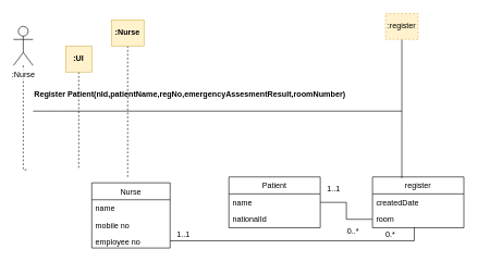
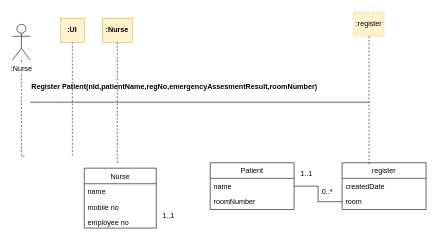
  <mxCell id="0" />
  <mxCell id="1" parent="0" />
  <mxCell id="2" style="edgeStyle=orthogonalEdgeStyle;rounded=0;orthogonalLoop=1;jettySize=auto;html=1;dashed=1;endArrow=none;endFill=0;" edge="1" parent="1" source="3"><mxGeometry relative="1" as="geometry"><mxPoint x="40" y="260" as="targetPoint" /><Array as="points"><mxPoint x="35" y="260" /></Array></mxGeometry></mxCell>
  <mxCell id="3" value=":Nurse" style="shape=umlActor;verticalLabelPosition=bottom;labelBackgroundColor=#ffffff;verticalAlign=top;html=1;outlineConnect=0;" vertex="1" parent="1"><mxGeometry x="20" y="40" width="30" height="60" as="geometry" /></mxCell>
  <mxCell id="4" style="edgeStyle=orthogonalEdgeStyle;rounded=0;orthogonalLoop=1;jettySize=auto;html=1;dashed=1;endArrow=none;endFill=0;" edge="1" parent="1" source="5"><mxGeometry relative="1" as="geometry"><mxPoint x="120" y="260" as="targetPoint" /></mxGeometry></mxCell>
- <mxCell id="5" value="&lt;b&gt;:UI&lt;/b&gt;" style="rounded=0;whiteSpace=wrap;html=1;fillColor=#fff2cc;strokeColor=#d6b656;" vertex="1" parent="1"><mxGeometry x="100" y="70" width="40" height="40" as="geometry" /></mxCell>
+ <mxCell id="5" value="&lt;b&gt;:UI&lt;/b&gt;" style="rounded=0;whiteSpace=wrap;html=1;fillColor=#fff2cc;strokeColor=#d6b656;" vertex="1" parent="1"><mxGeometry x="100" y="30" width="40" height="40" as="geometry" /></mxCell>
  <mxCell id="6" style="edgeStyle=orthogonalEdgeStyle;rounded=0;orthogonalLoop=1;jettySize=auto;html=1;entryX=0.458;entryY=-0.067;entryDx=0;entryDy=0;entryPerimeter=0;dashed=1;endArrow=none;endFill=0;" edge="1" parent="1" source="7" target="8"><mxGeometry relative="1" as="geometry" /></mxCell>
  <mxCell id="7" value="&lt;b&gt;:Nurse&lt;/b&gt;" style="rounded=0;whiteSpace=wrap;html=1;fillColor=#fff2cc;strokeColor=#d6b656;" vertex="1" parent="1"><mxGeometry x="170" y="30" width="50" height="40" as="geometry" /></mxCell>
  <mxCell id="8" value="Nurse" style="swimlane;fontStyle=0;childLayout=stackLayout;horizontal=1;startSize=26;fillColor=none;horizontalStack=0;resizeParent=1;resizeParentMax=0;resizeLast=0;collapsible=1;marginBottom=0;" vertex="1" parent="1"><mxGeometry x="140" y="280" width="120" height="100" as="geometry" /></mxCell>
  <mxCell id="9" value="name" style="text;strokeColor=none;fillColor=none;align=left;verticalAlign=top;spacingLeft=4;spacingRight=4;overflow=hidden;rotatable=0;points=[[0,0.5],[1,0.5]];portConstraint=eastwest;" vertex="1" parent="8"><mxGeometry y="26" width="120" height="26" as="geometry" /></mxCell>
  <mxCell id="10" value="mobile no" style="text;strokeColor=none;fillColor=none;align=left;verticalAlign=top;spacingLeft=4;spacingRight=4;overflow=hidden;rotatable=0;points=[[0,0.5],[1,0.5]];portConstraint=eastwest;" vertex="1" parent="8"><mxGeometry y="52" width="120" height="26" as="geometry" /></mxCell>
  <mxCell id="11" value="employee no" style="text;strokeColor=none;fillColor=none;align=left;verticalAlign=top;spacingLeft=4;spacingRight=4;overflow=hidden;rotatable=0;points=[[0,0.5],[1,0.5]];portConstraint=eastwest;" vertex="1" parent="8"><mxGeometry y="78" width="120" height="22" as="geometry" /></mxCell>
  <mxCell id="12" style="edgeStyle=orthogonalEdgeStyle;rounded=0;orthogonalLoop=1;jettySize=auto;html=1;endArrow=none;endFill=0;" edge="1" parent="1" source="13" target="20"><mxGeometry relative="1" as="geometry" /></mxCell>
  <mxCell id="13" value="Patient" style="swimlane;fontStyle=0;childLayout=stackLayout;horizontal=1;startSize=26;fillColor=none;horizontalStack=0;resizeParent=1;resizeParentMax=0;resizeLast=0;collapsible=1;marginBottom=0;" vertex="1" parent="1"><mxGeometry x="350" y="271" width="140" height="78" as="geometry" /></mxCell>
  <mxCell id="14" value="name" style="text;strokeColor=none;fillColor=none;align=left;verticalAlign=top;spacingLeft=4;spacingRight=4;overflow=hidden;rotatable=0;points=[[0,0.5],[1,0.5]];portConstraint=eastwest;" vertex="1" parent="13"><mxGeometry y="26" width="140" height="26" as="geometry" /></mxCell>
- <mxCell id="15" value="nationalId" style="text;strokeColor=none;fillColor=none;align=left;verticalAlign=top;spacingLeft=4;spacingRight=4;overflow=hidden;rotatable=0;points=[[0,0.5],[1,0.5]];portConstraint=eastwest;" vertex="1" parent="13"><mxGeometry y="52" width="140" height="26" as="geometry" /></mxCell>
- <mxCell id="16" style="edgeStyle=orthogonalEdgeStyle;rounded=0;orthogonalLoop=1;jettySize=auto;html=1;entryX=0.321;entryY=0.026;entryDx=0;entryDy=0;entryPerimeter=0;endArrow=none;endFill=0;dashed=0;" edge="1" parent="1" source="17" target="18"><mxGeometry relative="1" as="geometry" /></mxCell>
+ <mxCell id="15" value="roomNumber" style="text;strokeColor=none;fillColor=none;align=left;verticalAlign=top;spacingLeft=4;spacingRight=4;overflow=hidden;rotatable=0;points=[[0,0.5],[1,0.5]];portConstraint=eastwest;" vertex="1" parent="13"><mxGeometry y="52" width="140" height="26" as="geometry" /></mxCell>
+ <mxCell id="16" style="edgeStyle=orthogonalEdgeStyle;rounded=0;orthogonalLoop=1;jettySize=auto;html=1;entryX=0.321;entryY=0.026;entryDx=0;entryDy=0;entryPerimeter=0;endArrow=none;endFill=0;dashed=1;" edge="1" parent="1" source="17" target="18"><mxGeometry relative="1" as="geometry" /></mxCell>
  <mxCell id="17" value=":register" style="rounded=0;whiteSpace=wrap;html=1;fillColor=#fff2cc;strokeColor=#d6b656;dashed=1;" vertex="1" parent="1"><mxGeometry x="590" y="20" width="50" height="40" as="geometry" /></mxCell>
  <mxCell id="18" value="register" style="swimlane;fontStyle=0;childLayout=stackLayout;horizontal=1;startSize=26;fillColor=none;horizontalStack=0;resizeParent=1;resizeParentMax=0;resizeLast=0;collapsible=1;marginBottom=0;" vertex="1" parent="1"><mxGeometry x="570" y="271" width="140" height="78" as="geometry" /></mxCell>
  <mxCell id="19" value="createdDate" style="text;strokeColor=none;fillColor=none;align=left;verticalAlign=top;spacingLeft=4;spacingRight=4;overflow=hidden;rotatable=0;points=[[0,0.5],[1,0.5]];portConstraint=eastwest;" vertex="1" parent="18"><mxGeometry y="26" width="140" height="26" as="geometry" /></mxCell>
  <mxCell id="20" value="room" style="text;strokeColor=none;fillColor=none;align=left;verticalAlign=top;spacingLeft=4;spacingRight=4;overflow=hidden;rotatable=0;points=[[0,0.5],[1,0.5]];portConstraint=eastwest;" vertex="1" parent="18"><mxGeometry y="52" width="140" height="26" as="geometry" /></mxCell>
  <mxCell id="21" value="1..1" style="text;html=1;align=center;verticalAlign=middle;resizable=0;points=[];;autosize=1;" vertex="1" parent="1"><mxGeometry x="490" y="280" width="40" height="20" as="geometry" /></mxCell>
- <mxCell id="22" value="0..*" style="text;html=1;align=center;verticalAlign=middle;resizable=0;points=[];;autosize=1;" vertex="1" parent="1"><mxGeometry x="525" y="345" width="30" height="20" as="geometry" /></mxCell>
- <mxCell id="23" style="edgeStyle=orthogonalEdgeStyle;rounded=0;orthogonalLoop=1;jettySize=auto;html=1;entryX=0.457;entryY=0.962;entryDx=0;entryDy=0;entryPerimeter=0;endArrow=none;endFill=0;" edge="1" parent="1" source="11" target="20"><mxGeometry relative="1" as="geometry" /></mxCell>
- <mxCell id="24" value="0.*" style="text;html=1;align=center;verticalAlign=middle;resizable=0;points=[];;labelBackgroundColor=#ffffff;" vertex="1" connectable="0" parent="23"><mxGeometry x="0.635" y="4" relative="1" as="geometry"><mxPoint x="13" y="-7" as="offset" /></mxGeometry></mxCell>
+ <mxCell id="22" value="0..*" style="text;html=1;align=center;verticalAlign=middle;resizable=0;points=[];;autosize=1;" vertex="1" parent="1"><mxGeometry x="530" y="310" width="30" height="20" as="geometry" /></mxCell>
  <mxCell id="25" value="1..1" style="text;html=1;align=center;verticalAlign=middle;resizable=0;points=[];;autosize=1;" vertex="1" parent="1"><mxGeometry x="260" y="350" width="40" height="20" as="geometry" /></mxCell>
  <mxCell id="26" value="" style="endArrow=none;html=1;" edge="1" parent="1"><mxGeometry width="50" height="50" relative="1" as="geometry"><mxPoint x="50" y="170" as="sourcePoint" /><mxPoint x="615" y="170" as="targetPoint" /><Array as="points"><mxPoint x="80" y="170" /></Array></mxGeometry></mxCell>
  <mxCell id="27" value="&lt;b&gt;Register Patient(nId,patientName,regNo,emergencyAssesmentResult,roomNumber)&lt;/b&gt;" style="text;html=1;" vertex="1" parent="1"><mxGeometry x="50" y="130" width="470" height="30" as="geometry" /></mxCell>
